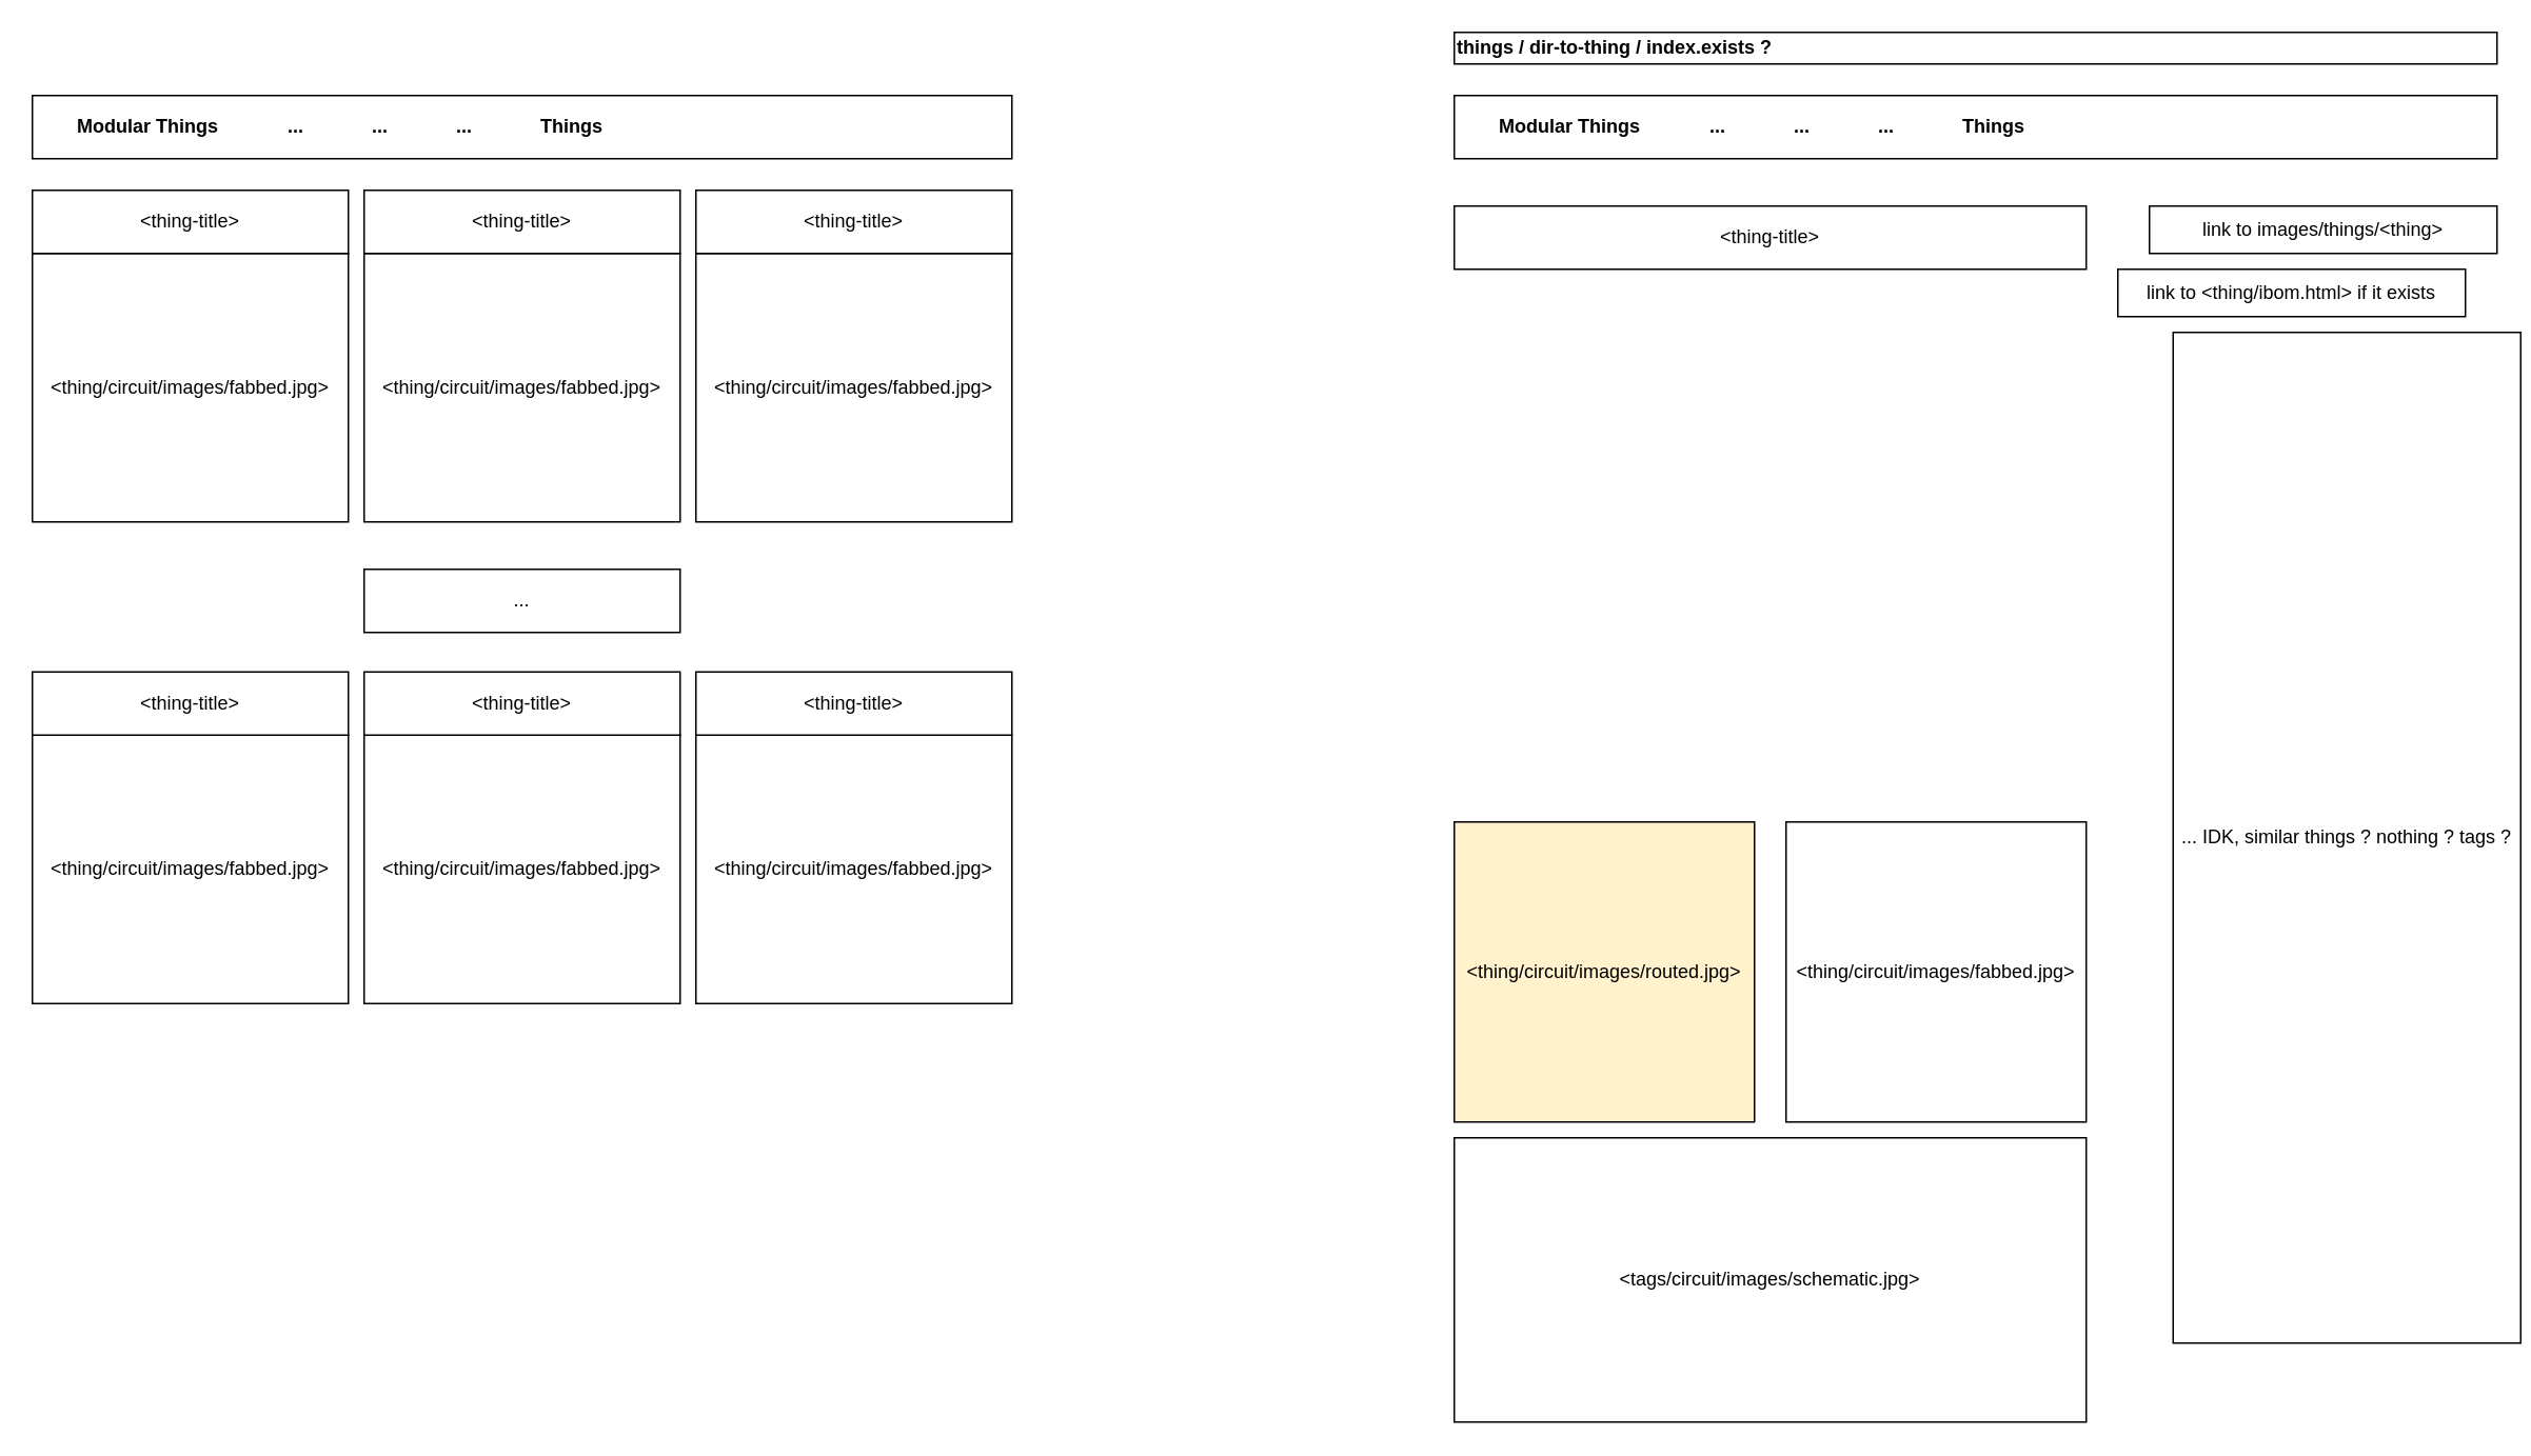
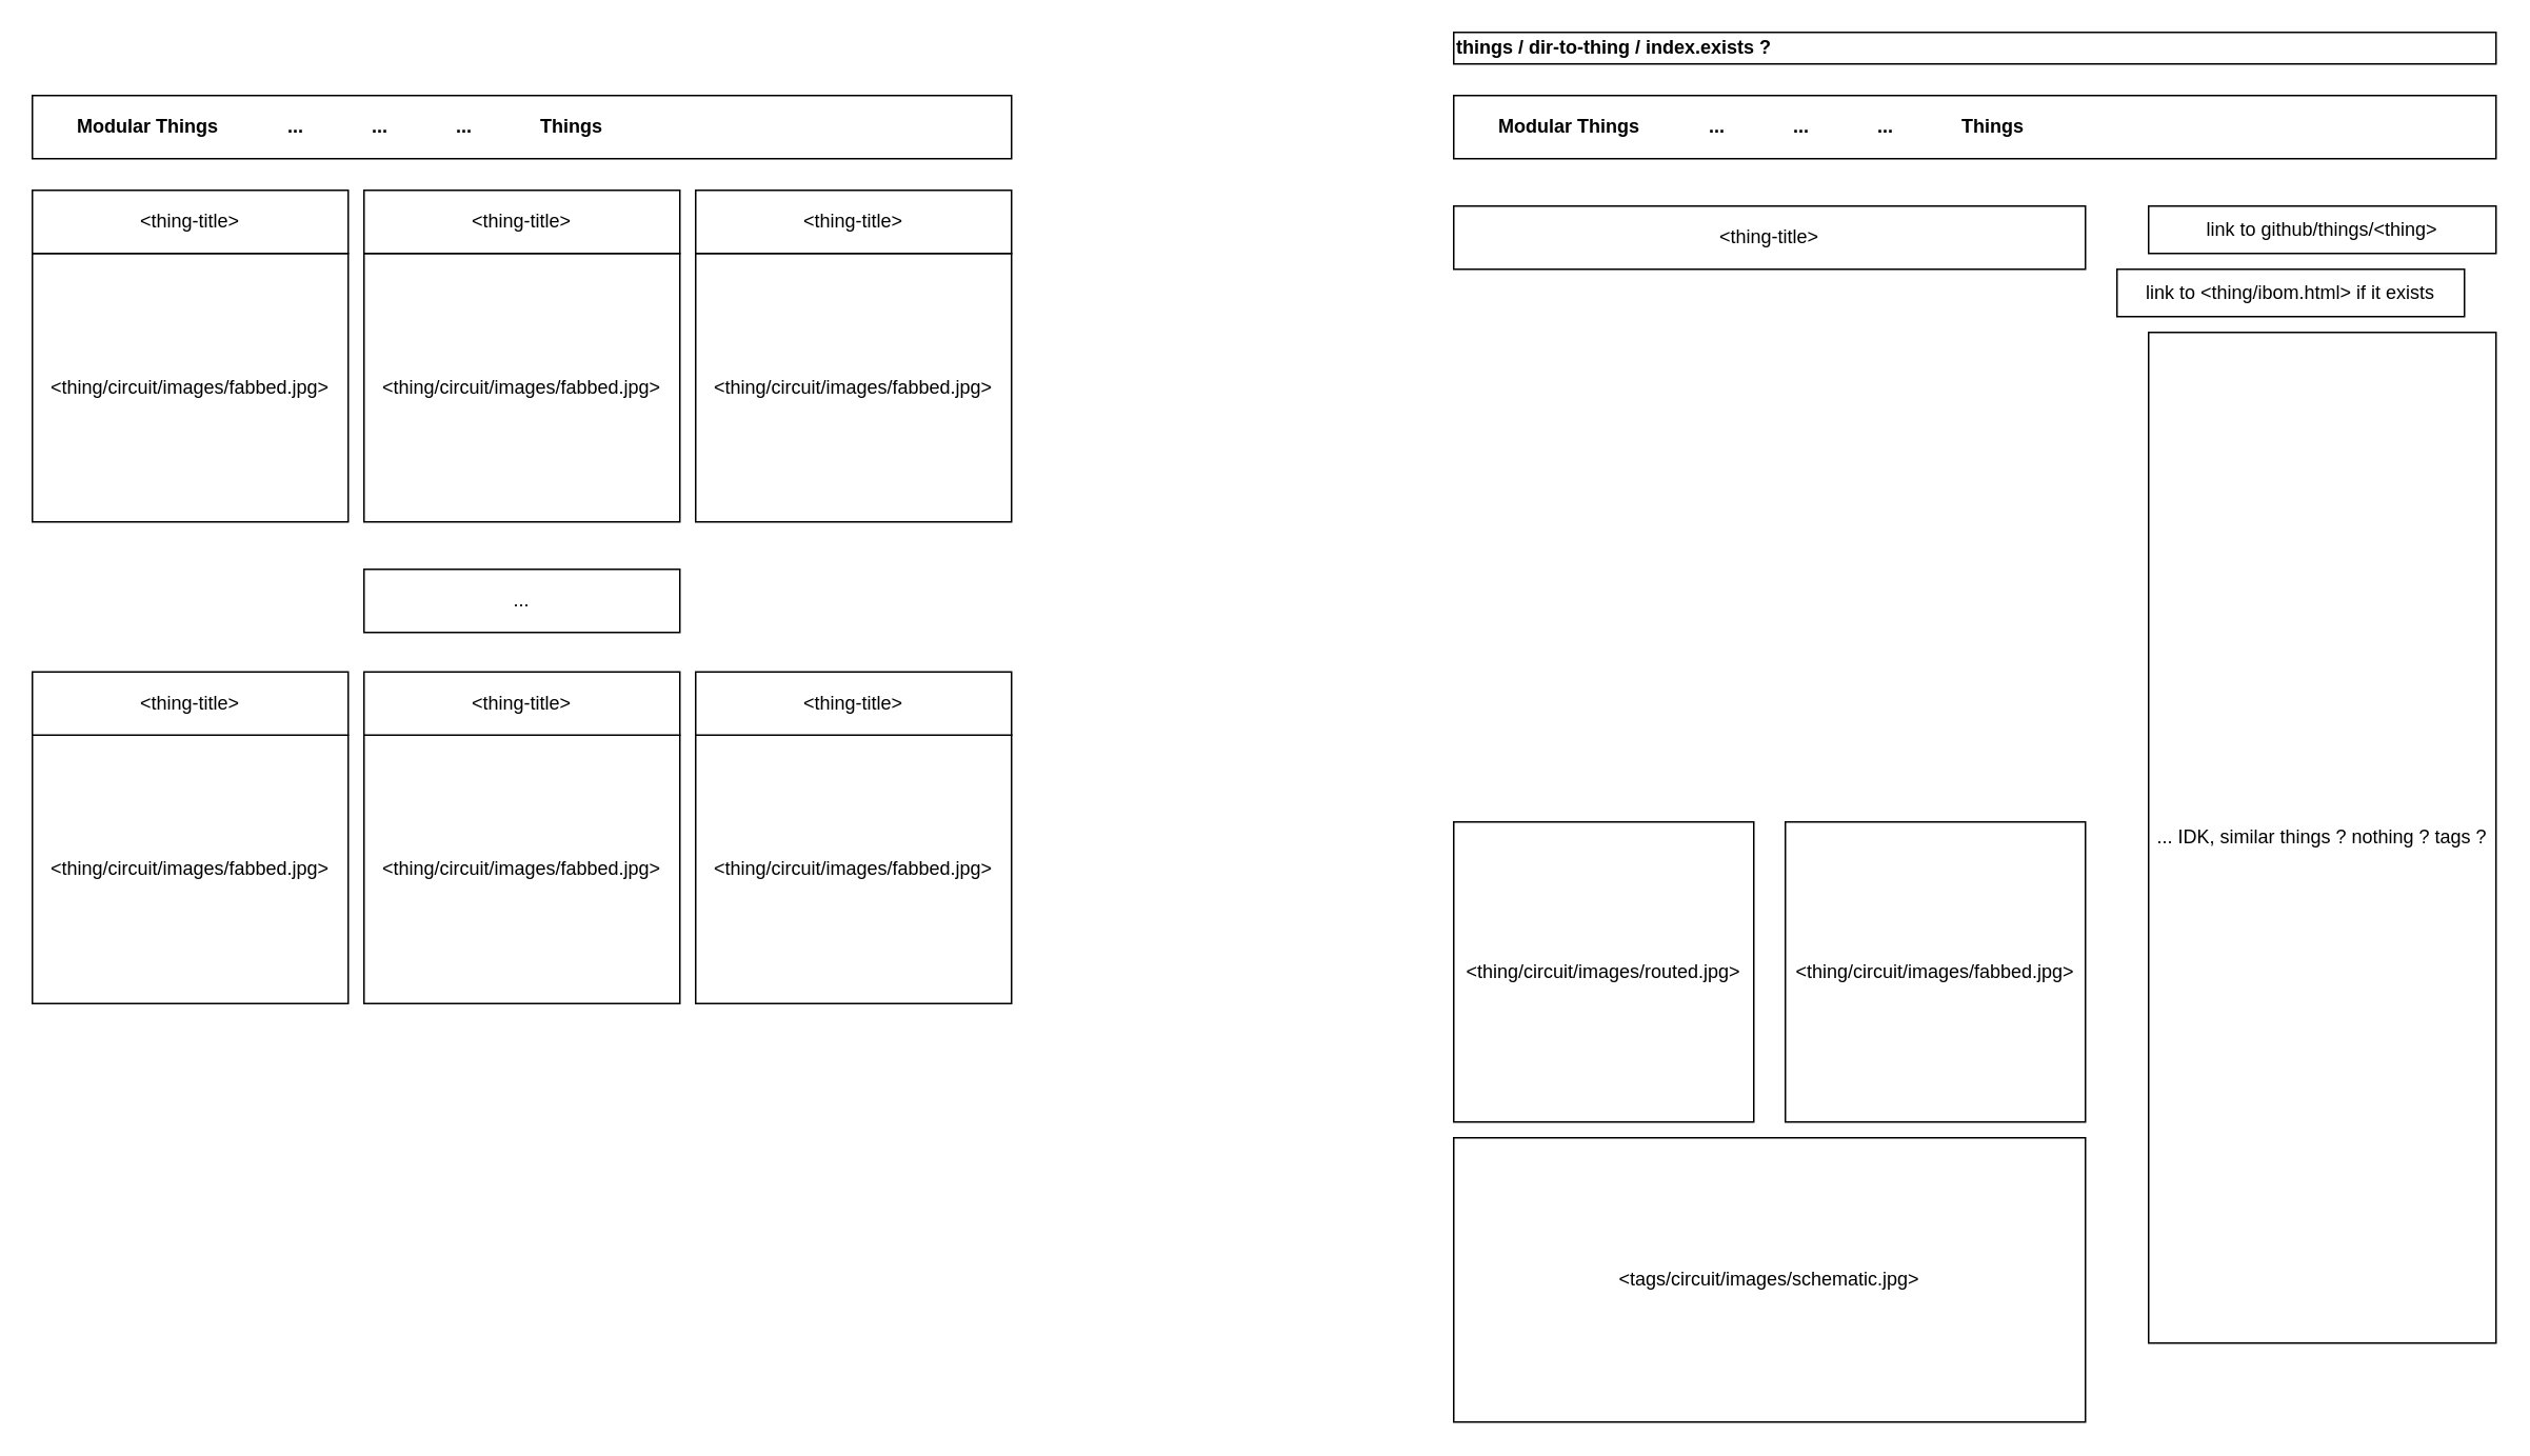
  <mxCell id="0" />
  <mxCell id="1" parent="0" />
  <mxCell id="2" value="&amp;lt;thing-title&amp;gt;" style="rounded=0;whiteSpace=wrap;html=1;" vertex="1" parent="1"><mxGeometry x="920" y="130" width="400" height="40" as="geometry" /></mxCell>
- <mxCell id="3" value="&amp;lt;thing/circuit/images/routed.jpg&amp;gt;" style="rounded=0;whiteSpace=wrap;html=1;fillColor=#fff2cc;" vertex="1" parent="1"><mxGeometry x="920" y="520" width="190" height="190" as="geometry" /></mxCell>
- <mxCell id="4" value="link to images/things/&amp;lt;thing&amp;gt;" style="rounded=0;whiteSpace=wrap;html=1;" vertex="1" parent="1"><mxGeometry x="1360" y="130" width="220" height="30" as="geometry" /></mxCell>
+ <mxCell id="3" value="&amp;lt;thing/circuit/images/routed.jpg&amp;gt;" style="rounded=0;whiteSpace=wrap;html=1;" vertex="1" parent="1"><mxGeometry x="920" y="520" width="190" height="190" as="geometry" /></mxCell>
+ <mxCell id="4" value="link to github/things/&amp;lt;thing&amp;gt;" style="rounded=0;whiteSpace=wrap;html=1;" vertex="1" parent="1"><mxGeometry x="1360" y="130" width="220" height="30" as="geometry" /></mxCell>
  <mxCell id="5" value="&amp;lt;thing/circuit/images/fabbed.jpg&amp;gt;" style="rounded=0;whiteSpace=wrap;html=1;" vertex="1" parent="1"><mxGeometry x="1130" y="520" width="190" height="190" as="geometry" /></mxCell>
  <mxCell id="6" value="&amp;lt;tags/circuit/images/schematic.jpg&amp;gt;" style="rounded=0;whiteSpace=wrap;html=1;" vertex="1" parent="1"><mxGeometry x="920" y="720" width="400" height="180" as="geometry" /></mxCell>
  <mxCell id="7" value="link to &amp;lt;thing/ibom.html&amp;gt; if it exists" style="rounded=0;whiteSpace=wrap;html=1;" vertex="1" parent="1"><mxGeometry x="1340" y="170" width="220" height="30" as="geometry" /></mxCell>
  <mxCell id="8" value="&lt;b&gt;&lt;span style=&quot;white-space: pre;&quot;&gt;&#09;&lt;/span&gt;Modular Things&lt;span style=&quot;white-space: pre;&quot;&gt;&#09;&lt;/span&gt;&lt;span style=&quot;white-space: pre;&quot;&gt;&#09;&lt;/span&gt;...&lt;span style=&quot;white-space: pre;&quot;&gt;&#09;&lt;/span&gt;&lt;span style=&quot;white-space: pre;&quot;&gt;&#09;&lt;/span&gt;...&lt;span style=&quot;white-space: pre;&quot;&gt;&#09;&lt;/span&gt;&lt;span style=&quot;white-space: pre;&quot;&gt;&#09;&lt;/span&gt;...&amp;nbsp;&lt;span style=&quot;white-space: pre;&quot;&gt;&#09;&lt;/span&gt;&lt;span style=&quot;white-space: pre;&quot;&gt;&#09;&lt;/span&gt;Things&lt;/b&gt;" style="rounded=0;whiteSpace=wrap;html=1;align=left;" vertex="1" parent="1"><mxGeometry x="920" y="60" width="660" height="40" as="geometry" /></mxCell>
  <mxCell id="9" value="&lt;b&gt;&lt;span style=&quot;white-space: pre;&quot;&gt;&#09;&lt;/span&gt;Modular Things&lt;span style=&quot;white-space: pre;&quot;&gt;&#09;&lt;/span&gt;&lt;span style=&quot;white-space: pre;&quot;&gt;&#09;&lt;/span&gt;...&lt;span style=&quot;white-space: pre;&quot;&gt;&#09;&lt;/span&gt;&lt;span style=&quot;white-space: pre;&quot;&gt;&#09;&lt;/span&gt;...&lt;span style=&quot;white-space: pre;&quot;&gt;&#09;&lt;/span&gt;&lt;span style=&quot;white-space: pre;&quot;&gt;&#09;&lt;/span&gt;...&amp;nbsp;&lt;span style=&quot;white-space: pre;&quot;&gt;&#09;&lt;/span&gt;&lt;span style=&quot;white-space: pre;&quot;&gt;&#09;&lt;/span&gt;Things&lt;/b&gt;" style="rounded=0;whiteSpace=wrap;html=1;align=left;" vertex="1" parent="1"><mxGeometry x="20" y="60" width="620" height="40" as="geometry" /></mxCell>
  <mxCell id="10" value="&amp;lt;thing/circuit/images/fabbed.jpg&amp;gt;" style="rounded=0;whiteSpace=wrap;html=1;" vertex="1" parent="1"><mxGeometry x="20" y="160" width="200" height="170" as="geometry" /></mxCell>
  <mxCell id="11" value="&amp;lt;thing-title&amp;gt;" style="rounded=0;whiteSpace=wrap;html=1;" vertex="1" parent="1"><mxGeometry x="20" y="120" width="200" height="40" as="geometry" /></mxCell>
  <mxCell id="12" value="&lt;b&gt;things / dir-to-thing / index.exists ?&lt;/b&gt;" style="rounded=0;whiteSpace=wrap;html=1;align=left;" vertex="1" parent="1"><mxGeometry x="920" y="20" width="660" height="20" as="geometry" /></mxCell>
- <mxCell id="13" value="... IDK, similar things ? nothing ? tags ?" style="rounded=0;whiteSpace=wrap;html=1;" vertex="1" parent="1"><mxGeometry x="1375" y="210" width="220" height="640" as="geometry" /></mxCell>
+ <mxCell id="13" value="... IDK, similar things ? nothing ? tags ?" style="rounded=0;whiteSpace=wrap;html=1;" vertex="1" parent="1"><mxGeometry x="1360" y="210" width="220" height="640" as="geometry" /></mxCell>
  <mxCell id="14" value="&amp;lt;thing/circuit/images/fabbed.jpg&amp;gt;" style="rounded=0;whiteSpace=wrap;html=1;" vertex="1" parent="1"><mxGeometry x="230" y="160" width="200" height="170" as="geometry" /></mxCell>
  <mxCell id="15" value="&amp;lt;thing-title&amp;gt;" style="rounded=0;whiteSpace=wrap;html=1;" vertex="1" parent="1"><mxGeometry x="230" y="120" width="200" height="40" as="geometry" /></mxCell>
  <mxCell id="16" value="&amp;lt;thing/circuit/images/fabbed.jpg&amp;gt;" style="rounded=0;whiteSpace=wrap;html=1;" vertex="1" parent="1"><mxGeometry x="440" y="160" width="200" height="170" as="geometry" /></mxCell>
  <mxCell id="17" value="&amp;lt;thing-title&amp;gt;" style="rounded=0;whiteSpace=wrap;html=1;" vertex="1" parent="1"><mxGeometry x="440" y="120" width="200" height="40" as="geometry" /></mxCell>
  <mxCell id="18" value="&amp;lt;thing/circuit/images/fabbed.jpg&amp;gt;" style="rounded=0;whiteSpace=wrap;html=1;" vertex="1" parent="1"><mxGeometry x="20" y="465" width="200" height="170" as="geometry" /></mxCell>
  <mxCell id="19" value="&amp;lt;thing-title&amp;gt;" style="rounded=0;whiteSpace=wrap;html=1;" vertex="1" parent="1"><mxGeometry x="20" y="425" width="200" height="40" as="geometry" /></mxCell>
  <mxCell id="20" value="&amp;lt;thing/circuit/images/fabbed.jpg&amp;gt;" style="rounded=0;whiteSpace=wrap;html=1;" vertex="1" parent="1"><mxGeometry x="230" y="465" width="200" height="170" as="geometry" /></mxCell>
  <mxCell id="21" value="&amp;lt;thing-title&amp;gt;" style="rounded=0;whiteSpace=wrap;html=1;" vertex="1" parent="1"><mxGeometry x="230" y="425" width="200" height="40" as="geometry" /></mxCell>
  <mxCell id="22" value="&amp;lt;thing/circuit/images/fabbed.jpg&amp;gt;" style="rounded=0;whiteSpace=wrap;html=1;" vertex="1" parent="1"><mxGeometry x="440" y="465" width="200" height="170" as="geometry" /></mxCell>
  <mxCell id="23" value="&amp;lt;thing-title&amp;gt;" style="rounded=0;whiteSpace=wrap;html=1;" vertex="1" parent="1"><mxGeometry x="440" y="425" width="200" height="40" as="geometry" /></mxCell>
  <mxCell id="24" value="..." style="rounded=0;whiteSpace=wrap;html=1;" vertex="1" parent="1"><mxGeometry x="230" y="360" width="200" height="40" as="geometry" /></mxCell>
